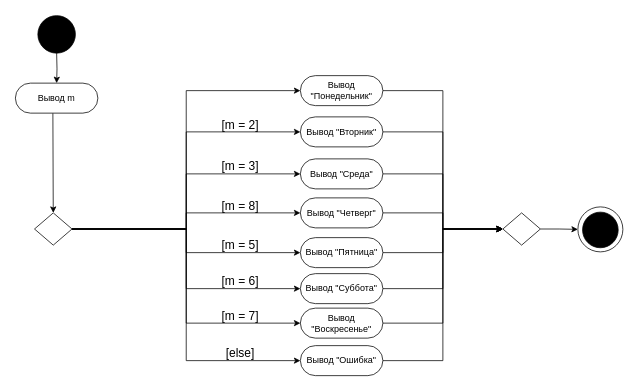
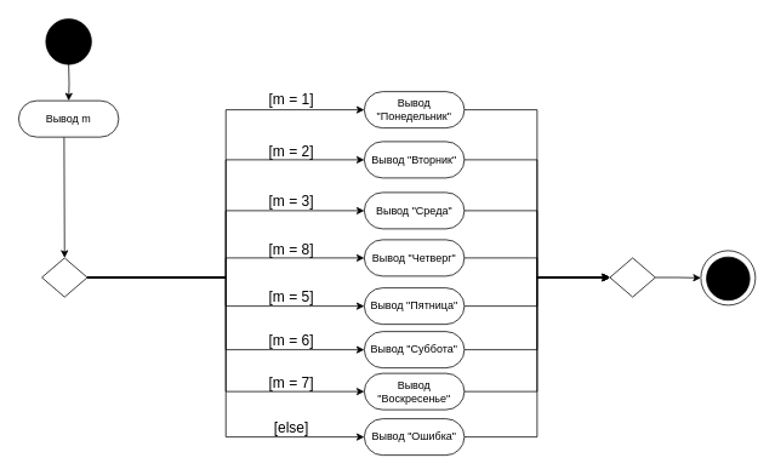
  <mxCell id="0" />
  <mxCell id="1" parent="0" />
  <mxCell id="2" value="" style="ellipse;whiteSpace=wrap;html=1;aspect=fixed;fillColor=#000000;" parent="1" vertex="1"><mxGeometry x="50" y="20" width="50" height="50" as="geometry" /></mxCell>
  <mxCell id="3" style="edgeStyle=orthogonalEdgeStyle;rounded=0;orthogonalLoop=1;jettySize=auto;html=1;exitX=0.5;exitY=1;exitDx=0;exitDy=0;entryX=0.5;entryY=0;entryDx=0;entryDy=0;" parent="1" edge="1" target="13"><mxGeometry relative="1" as="geometry"><mxPoint x="70" y="210" as="targetPoint" /><mxPoint x="70" y="150" as="sourcePoint" /></mxGeometry></mxCell>
  <mxCell id="4" value="Вывод m" style="rounded=1;whiteSpace=wrap;html=1;gradientColor=none;fillColor=#FFFFFF;arcSize=50;" parent="1" vertex="1"><mxGeometry x="20" y="110" width="110" height="40" as="geometry" /></mxCell>
  <mxCell id="5" style="edgeStyle=orthogonalEdgeStyle;rounded=0;orthogonalLoop=1;jettySize=auto;html=1;exitX=1;exitY=0.5;exitDx=0;exitDy=0;entryX=0;entryY=0.5;entryDx=0;entryDy=0;" parent="1" source="13" target="22" edge="1"><mxGeometry relative="1" as="geometry" /></mxCell>
  <mxCell id="6" style="edgeStyle=orthogonalEdgeStyle;rounded=0;orthogonalLoop=1;jettySize=auto;html=1;exitX=1;exitY=0.5;exitDx=0;exitDy=0;entryX=0;entryY=0.5;entryDx=0;entryDy=0;" edge="1" parent="1" source="13" target="25"><mxGeometry relative="1" as="geometry" /></mxCell>
  <mxCell id="7" style="edgeStyle=orthogonalEdgeStyle;rounded=0;orthogonalLoop=1;jettySize=auto;html=1;exitX=1;exitY=0.5;exitDx=0;exitDy=0;entryX=0;entryY=0.5;entryDx=0;entryDy=0;" edge="1" parent="1" source="13" target="27"><mxGeometry relative="1" as="geometry" /></mxCell>
  <mxCell id="8" style="edgeStyle=orthogonalEdgeStyle;rounded=0;orthogonalLoop=1;jettySize=auto;html=1;exitX=1;exitY=0.5;exitDx=0;exitDy=0;entryX=0;entryY=0.5;entryDx=0;entryDy=0;" edge="1" parent="1" source="13" target="29"><mxGeometry relative="1" as="geometry" /></mxCell>
  <mxCell id="9" style="edgeStyle=orthogonalEdgeStyle;rounded=0;orthogonalLoop=1;jettySize=auto;html=1;exitX=1;exitY=0.5;exitDx=0;exitDy=0;entryX=0;entryY=0.5;entryDx=0;entryDy=0;" edge="1" parent="1" source="13" target="31"><mxGeometry relative="1" as="geometry" /></mxCell>
  <mxCell id="10" style="edgeStyle=orthogonalEdgeStyle;rounded=0;orthogonalLoop=1;jettySize=auto;html=1;exitX=1;exitY=0.5;exitDx=0;exitDy=0;entryX=0;entryY=0.5;entryDx=0;entryDy=0;" edge="1" parent="1" source="13" target="33"><mxGeometry relative="1" as="geometry" /></mxCell>
  <mxCell id="11" style="edgeStyle=orthogonalEdgeStyle;rounded=0;orthogonalLoop=1;jettySize=auto;html=1;exitX=1;exitY=0.5;exitDx=0;exitDy=0;entryX=0;entryY=0.5;entryDx=0;entryDy=0;" edge="1" parent="1" source="13" target="35"><mxGeometry relative="1" as="geometry" /></mxCell>
  <mxCell id="12" style="edgeStyle=orthogonalEdgeStyle;rounded=0;orthogonalLoop=1;jettySize=auto;html=1;exitX=1;exitY=0.5;exitDx=0;exitDy=0;entryX=0;entryY=0.5;entryDx=0;entryDy=0;" edge="1" parent="1" source="13" target="15"><mxGeometry relative="1" as="geometry" /></mxCell>
  <mxCell id="13" value="" style="rhombus;whiteSpace=wrap;html=1;fillColor=#FFFFFF;gradientColor=none;" parent="1" vertex="1"><mxGeometry x="45.5" y="283" width="50" height="43" as="geometry" /></mxCell>
  <mxCell id="14" style="edgeStyle=orthogonalEdgeStyle;rounded=0;orthogonalLoop=1;jettySize=auto;html=1;exitX=1;exitY=0.5;exitDx=0;exitDy=0;entryX=0;entryY=0.5;entryDx=0;entryDy=0;" edge="1" parent="1" source="15" target="43"><mxGeometry relative="1" as="geometry" /></mxCell>
  <mxCell id="15" value="Вывод &quot;Ошибка&quot;" style="rounded=1;whiteSpace=wrap;html=1;gradientColor=none;fillColor=#FFFFFF;arcSize=50;" parent="1" vertex="1"><mxGeometry x="400" y="460" width="110" height="40" as="geometry" /></mxCell>
+ <mxCell id="16" value="[m = 1]" style="text;html=1;strokeColor=none;fillColor=none;align=center;verticalAlign=middle;whiteSpace=wrap;rounded=0;perimeterSpacing=0;fontSize=16;" parent="1" vertex="1"><mxGeometry x="290" y="98" width="60" height="20" as="geometry" /></mxCell>
  <mxCell id="17" value="[else]" style="text;html=1;strokeColor=none;fillColor=none;align=center;verticalAlign=middle;whiteSpace=wrap;rounded=0;perimeterSpacing=0;fontSize=16;" parent="1" vertex="1"><mxGeometry x="295" y="460" width="50" height="20" as="geometry" /></mxCell>
  <mxCell id="18" value="" style="group" parent="1" vertex="1" connectable="0"><mxGeometry x="770" y="275" width="60" height="60" as="geometry" /></mxCell>
  <mxCell id="19" value="" style="ellipse;whiteSpace=wrap;html=1;gradientColor=none;fontSize=16;fillColor=#FFFFFF;" parent="18" vertex="1"><mxGeometry width="60" height="60" as="geometry" /></mxCell>
  <mxCell id="20" value="" style="ellipse;whiteSpace=wrap;html=1;aspect=fixed;fontSize=16;fillColor=#000000;" parent="18" vertex="1"><mxGeometry x="6.25" y="7" width="47.5" height="47.5" as="geometry" /></mxCell>
  <mxCell id="21" style="edgeStyle=orthogonalEdgeStyle;rounded=0;orthogonalLoop=1;jettySize=auto;html=1;exitX=1;exitY=0.5;exitDx=0;exitDy=0;entryX=0;entryY=0.5;entryDx=0;entryDy=0;" edge="1" parent="1" source="22" target="43"><mxGeometry relative="1" as="geometry" /></mxCell>
  <mxCell id="22" value="Вывод &quot;Понедельник&quot;" style="rounded=1;whiteSpace=wrap;html=1;gradientColor=none;fillColor=#FFFFFF;arcSize=50;" parent="1" vertex="1"><mxGeometry x="400" y="100" width="110" height="40" as="geometry" /></mxCell>
  <mxCell id="23" style="edgeStyle=orthogonalEdgeStyle;rounded=0;orthogonalLoop=1;jettySize=auto;html=1;entryX=0.5;entryY=0;entryDx=0;entryDy=0;" parent="1" target="4" edge="1"><mxGeometry relative="1" as="geometry"><mxPoint x="75" y="70" as="sourcePoint" /></mxGeometry></mxCell>
  <mxCell id="24" style="edgeStyle=orthogonalEdgeStyle;rounded=0;orthogonalLoop=1;jettySize=auto;html=1;exitX=1;exitY=0.5;exitDx=0;exitDy=0;entryX=0;entryY=0.5;entryDx=0;entryDy=0;" edge="1" parent="1" source="25" target="43"><mxGeometry relative="1" as="geometry" /></mxCell>
  <mxCell id="25" value="Вывод &quot;Вторник&quot;" style="rounded=1;whiteSpace=wrap;html=1;gradientColor=none;fillColor=#FFFFFF;arcSize=50;" vertex="1" parent="1"><mxGeometry x="400" y="155" width="110" height="40" as="geometry" /></mxCell>
  <mxCell id="26" style="edgeStyle=orthogonalEdgeStyle;rounded=0;orthogonalLoop=1;jettySize=auto;html=1;exitX=1;exitY=0.5;exitDx=0;exitDy=0;entryX=0;entryY=0.5;entryDx=0;entryDy=0;" edge="1" parent="1" source="27" target="43"><mxGeometry relative="1" as="geometry" /></mxCell>
  <mxCell id="27" value="Вывод &quot;Среда&quot;" style="rounded=1;whiteSpace=wrap;html=1;gradientColor=none;fillColor=#FFFFFF;arcSize=50;" vertex="1" parent="1"><mxGeometry x="400" y="211" width="110" height="40" as="geometry" /></mxCell>
  <mxCell id="28" style="edgeStyle=orthogonalEdgeStyle;rounded=0;orthogonalLoop=1;jettySize=auto;html=1;exitX=1;exitY=0.5;exitDx=0;exitDy=0;entryX=0;entryY=0.5;entryDx=0;entryDy=0;" edge="1" parent="1" source="29" target="43"><mxGeometry relative="1" as="geometry" /></mxCell>
  <mxCell id="29" value="Вывод &quot;Четверг&quot;" style="rounded=1;whiteSpace=wrap;html=1;gradientColor=none;fillColor=#FFFFFF;arcSize=50;" vertex="1" parent="1"><mxGeometry x="400" y="263" width="110" height="40" as="geometry" /></mxCell>
  <mxCell id="30" style="edgeStyle=orthogonalEdgeStyle;rounded=0;orthogonalLoop=1;jettySize=auto;html=1;exitX=1;exitY=0.5;exitDx=0;exitDy=0;entryX=0;entryY=0.5;entryDx=0;entryDy=0;" edge="1" parent="1" source="31" target="43"><mxGeometry relative="1" as="geometry" /></mxCell>
  <mxCell id="31" value="Вывод &quot;Пятница&quot;" style="rounded=1;whiteSpace=wrap;html=1;gradientColor=none;fillColor=#FFFFFF;arcSize=50;" vertex="1" parent="1"><mxGeometry x="400" y="316" width="110" height="40" as="geometry" /></mxCell>
  <mxCell id="32" style="edgeStyle=orthogonalEdgeStyle;rounded=0;orthogonalLoop=1;jettySize=auto;html=1;exitX=1;exitY=0.5;exitDx=0;exitDy=0;entryX=0;entryY=0.5;entryDx=0;entryDy=0;" edge="1" parent="1" source="33" target="43"><mxGeometry relative="1" as="geometry" /></mxCell>
  <mxCell id="33" value="Вывод &quot;Суббота&quot;" style="rounded=1;whiteSpace=wrap;html=1;gradientColor=none;fillColor=#FFFFFF;arcSize=50;" vertex="1" parent="1"><mxGeometry x="400" y="364" width="110" height="40" as="geometry" /></mxCell>
  <mxCell id="34" style="edgeStyle=orthogonalEdgeStyle;rounded=0;orthogonalLoop=1;jettySize=auto;html=1;exitX=1;exitY=0.5;exitDx=0;exitDy=0;entryX=0;entryY=0.5;entryDx=0;entryDy=0;" edge="1" parent="1" source="35" target="43"><mxGeometry relative="1" as="geometry" /></mxCell>
  <mxCell id="35" value="Вывод &quot;Воскресенье&quot;" style="rounded=1;whiteSpace=wrap;html=1;gradientColor=none;fillColor=#FFFFFF;arcSize=50;" vertex="1" parent="1"><mxGeometry x="400" y="410" width="110" height="40" as="geometry" /></mxCell>
  <mxCell id="36" value="[m = 2]" style="text;html=1;strokeColor=none;fillColor=none;align=center;verticalAlign=middle;whiteSpace=wrap;rounded=0;perimeterSpacing=0;fontSize=16;" vertex="1" parent="1"><mxGeometry x="290" y="155" width="60" height="20" as="geometry" /></mxCell>
  <mxCell id="37" value="[m = 3]" style="text;html=1;strokeColor=none;fillColor=none;align=center;verticalAlign=middle;whiteSpace=wrap;rounded=0;perimeterSpacing=0;fontSize=16;" vertex="1" parent="1"><mxGeometry x="290" y="210" width="60" height="20" as="geometry" /></mxCell>
  <mxCell id="38" value="[m = 8]" style="text;html=1;strokeColor=none;fillColor=none;align=center;verticalAlign=middle;whiteSpace=wrap;rounded=0;perimeterSpacing=0;fontSize=16;" vertex="1" parent="1"><mxGeometry x="290" y="263" width="60" height="20" as="geometry" /></mxCell>
  <mxCell id="39" value="[m = 5]" style="text;html=1;strokeColor=none;fillColor=none;align=center;verticalAlign=middle;whiteSpace=wrap;rounded=0;perimeterSpacing=0;fontSize=16;" vertex="1" parent="1"><mxGeometry x="290" y="316" width="60" height="20" as="geometry" /></mxCell>
  <mxCell id="40" value="[m = 6]" style="text;html=1;strokeColor=none;fillColor=none;align=center;verticalAlign=middle;whiteSpace=wrap;rounded=0;perimeterSpacing=0;fontSize=16;" vertex="1" parent="1"><mxGeometry x="290" y="364" width="60" height="20" as="geometry" /></mxCell>
  <mxCell id="41" value="[m = 7]" style="text;html=1;strokeColor=none;fillColor=none;align=center;verticalAlign=middle;whiteSpace=wrap;rounded=0;perimeterSpacing=0;fontSize=16;" vertex="1" parent="1"><mxGeometry x="290" y="410" width="60" height="20" as="geometry" /></mxCell>
  <mxCell id="42" style="edgeStyle=orthogonalEdgeStyle;rounded=0;orthogonalLoop=1;jettySize=auto;html=1;exitX=1;exitY=0.5;exitDx=0;exitDy=0;entryX=0;entryY=0.5;entryDx=0;entryDy=0;" edge="1" parent="1" source="43" target="19"><mxGeometry relative="1" as="geometry" /></mxCell>
  <mxCell id="43" value="" style="rhombus;whiteSpace=wrap;html=1;fillColor=#FFFFFF;gradientColor=none;" vertex="1" parent="1"><mxGeometry x="670" y="283" width="50" height="43" as="geometry" /></mxCell>
